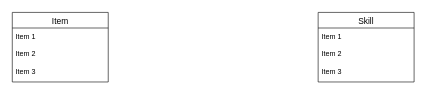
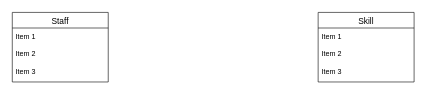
  <mxCell id="0" />
  <mxCell id="1" parent="0" />
- <mxCell id="2" value="Item" style="swimlane;fontStyle=0;childLayout=stackLayout;horizontal=1;startSize=26;horizontalStack=0;resizeParent=1;resizeParentMax=0;resizeLast=0;collapsible=1;marginBottom=0;align=center;fontSize=14;" vertex="1" parent="1"><mxGeometry x="20" y="20" width="160" height="116" as="geometry" /></mxCell>
+ <mxCell id="2" value="Staff" style="swimlane;fontStyle=0;childLayout=stackLayout;horizontal=1;startSize=26;horizontalStack=0;resizeParent=1;resizeParentMax=0;resizeLast=0;collapsible=1;marginBottom=0;align=center;fontSize=14;" vertex="1" parent="1"><mxGeometry x="20" y="20" width="160" height="116" as="geometry" /></mxCell>
  <mxCell id="3" value="Item 1" style="text;strokeColor=none;fillColor=none;spacingLeft=4;spacingRight=4;overflow=hidden;rotatable=0;points=[[0,0.5],[1,0.5]];portConstraint=eastwest;fontSize=12;" vertex="1" parent="2"><mxGeometry y="26" width="160" height="30" as="geometry" /></mxCell>
  <mxCell id="4" value="Item 2" style="text;strokeColor=none;fillColor=none;spacingLeft=4;spacingRight=4;overflow=hidden;rotatable=0;points=[[0,0.5],[1,0.5]];portConstraint=eastwest;fontSize=12;" vertex="1" parent="2"><mxGeometry y="56" width="160" height="30" as="geometry" /></mxCell>
  <mxCell id="5" value="Item 3" style="text;strokeColor=none;fillColor=none;spacingLeft=4;spacingRight=4;overflow=hidden;rotatable=0;points=[[0,0.5],[1,0.5]];portConstraint=eastwest;fontSize=12;" vertex="1" parent="2"><mxGeometry y="86" width="160" height="30" as="geometry" /></mxCell>
  <mxCell id="6" value="Skill" style="swimlane;fontStyle=0;childLayout=stackLayout;horizontal=1;startSize=26;horizontalStack=0;resizeParent=1;resizeParentMax=0;resizeLast=0;collapsible=1;marginBottom=0;align=center;fontSize=14;" vertex="1" parent="1"><mxGeometry x="530" y="20" width="160" height="116" as="geometry" /></mxCell>
  <mxCell id="7" value="Item 1" style="text;strokeColor=none;fillColor=none;spacingLeft=4;spacingRight=4;overflow=hidden;rotatable=0;points=[[0,0.5],[1,0.5]];portConstraint=eastwest;fontSize=12;" vertex="1" parent="6"><mxGeometry y="26" width="160" height="30" as="geometry" /></mxCell>
  <mxCell id="8" value="Item 2" style="text;strokeColor=none;fillColor=none;spacingLeft=4;spacingRight=4;overflow=hidden;rotatable=0;points=[[0,0.5],[1,0.5]];portConstraint=eastwest;fontSize=12;" vertex="1" parent="6"><mxGeometry y="56" width="160" height="30" as="geometry" /></mxCell>
  <mxCell id="9" value="Item 3" style="text;strokeColor=none;fillColor=none;spacingLeft=4;spacingRight=4;overflow=hidden;rotatable=0;points=[[0,0.5],[1,0.5]];portConstraint=eastwest;fontSize=12;" vertex="1" parent="6"><mxGeometry y="86" width="160" height="30" as="geometry" /></mxCell>
